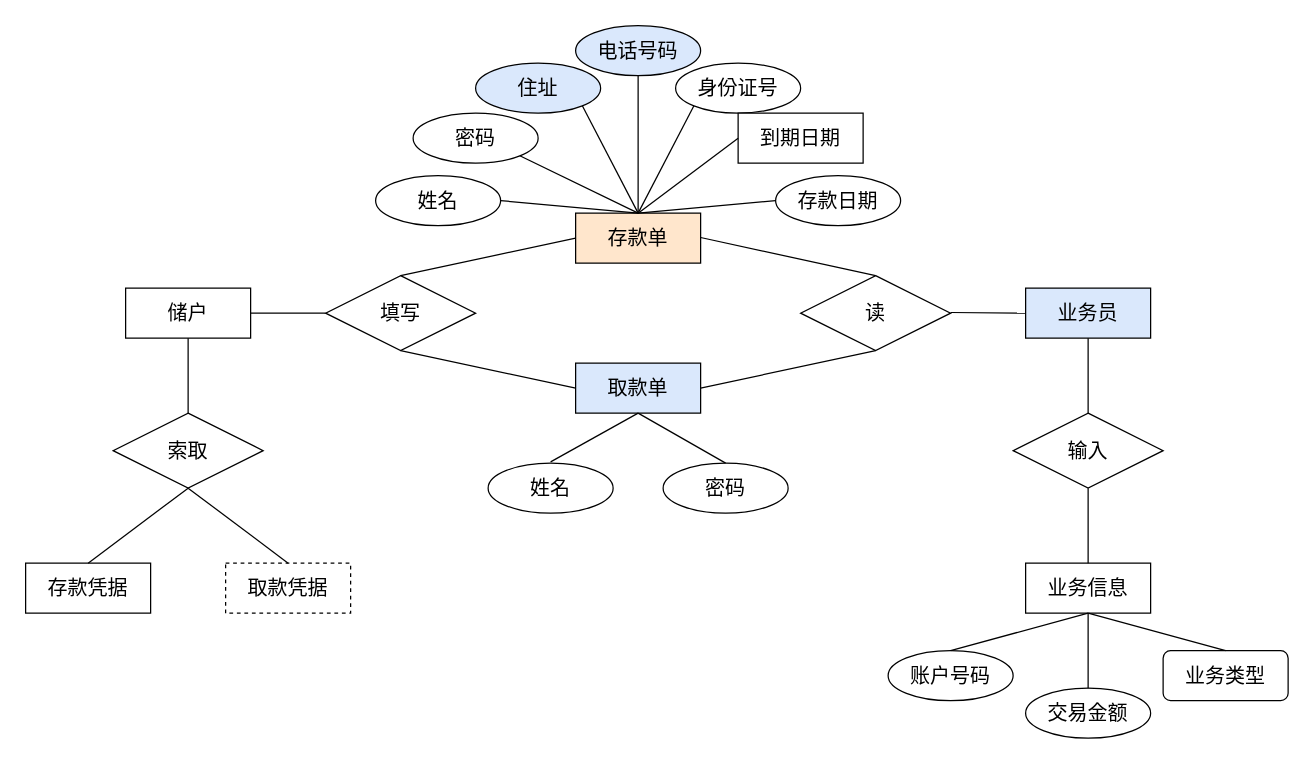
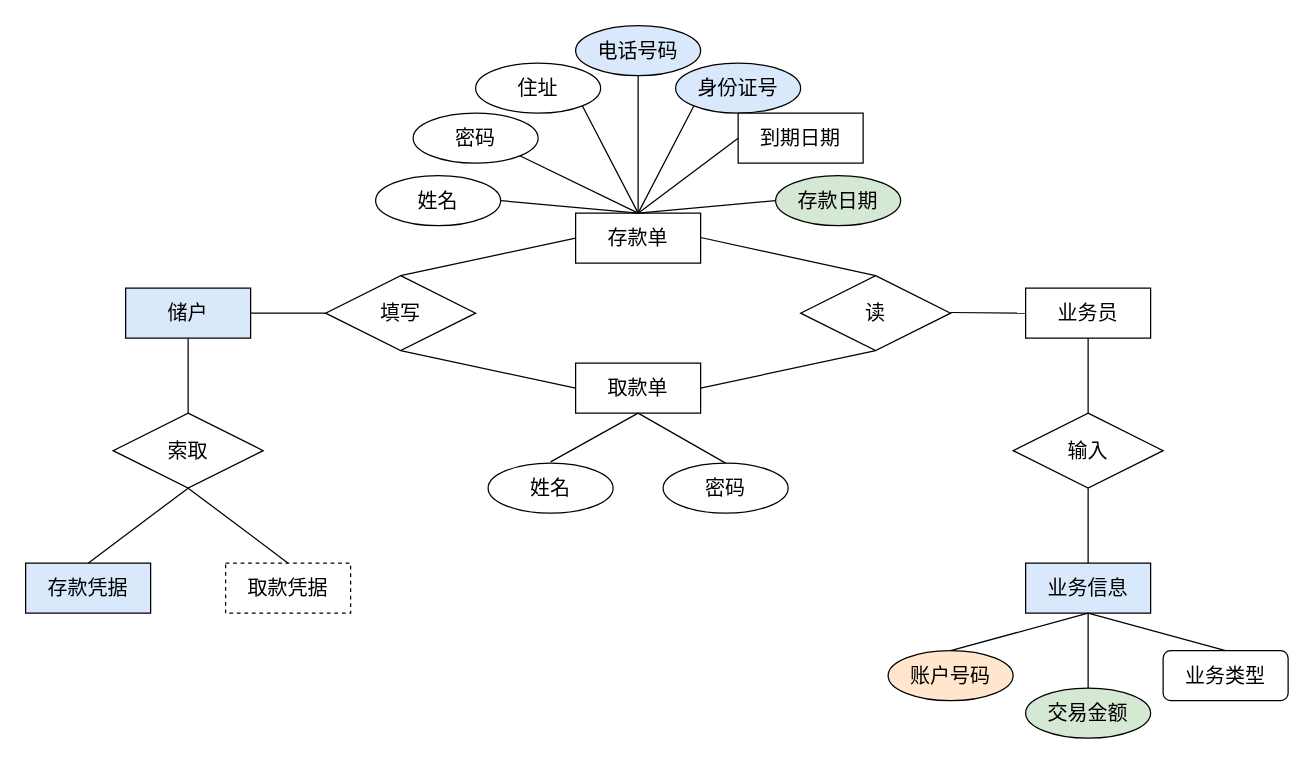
  <mxCell id="0" />
  <mxCell id="1" parent="0" />
- <mxCell id="2" value="储户" style="whiteSpace=wrap;html=1;align=center;fontSize=16;" vertex="1" parent="1"><mxGeometry x="100" y="230" width="100" height="40" as="geometry" /></mxCell>
- <mxCell id="3" value="存款单" style="whiteSpace=wrap;html=1;align=center;fontFamily=Noto Sans SC;fontSource=https%3A%2F%2Ffonts.googleapis.com%2Fcss%3Ffamily%3DNoto%2BSans%2BSC;fontSize=16;fillColor=#ffe6cc;" vertex="1" parent="1"><mxGeometry x="460" y="170" width="100" height="40" as="geometry" /></mxCell>
- <mxCell id="4" value="取款单" style="whiteSpace=wrap;html=1;align=center;fontFamily=Noto Sans SC;fontSource=https%3A%2F%2Ffonts.googleapis.com%2Fcss%3Ffamily%3DNoto%2BSans%2BSC;fontSize=16;fillColor=#dae8fc;" vertex="1" parent="1"><mxGeometry x="460" y="290" width="100" height="40" as="geometry" /></mxCell>
- <mxCell id="5" value="业务员" style="whiteSpace=wrap;html=1;align=center;fontFamily=Noto Sans SC;fontSource=https%3A%2F%2Ffonts.googleapis.com%2Fcss%3Ffamily%3DNoto%2BSans%2BSC;fontSize=16;fillColor=#dae8fc;" vertex="1" parent="1"><mxGeometry x="820" y="230" width="100" height="40" as="geometry" /></mxCell>
+ <mxCell id="2" value="储户" style="whiteSpace=wrap;html=1;align=center;fontSize=16;fillColor=#dae8fc;" vertex="1" parent="1"><mxGeometry x="100" y="230" width="100" height="40" as="geometry" /></mxCell>
+ <mxCell id="3" value="存款单" style="whiteSpace=wrap;html=1;align=center;fontFamily=Noto Sans SC;fontSource=https%3A%2F%2Ffonts.googleapis.com%2Fcss%3Ffamily%3DNoto%2BSans%2BSC;fontSize=16;" vertex="1" parent="1"><mxGeometry x="460" y="170" width="100" height="40" as="geometry" /></mxCell>
+ <mxCell id="4" value="取款单" style="whiteSpace=wrap;html=1;align=center;fontFamily=Noto Sans SC;fontSource=https%3A%2F%2Ffonts.googleapis.com%2Fcss%3Ffamily%3DNoto%2BSans%2BSC;fontSize=16;" vertex="1" parent="1"><mxGeometry x="460" y="290" width="100" height="40" as="geometry" /></mxCell>
+ <mxCell id="5" value="业务员" style="whiteSpace=wrap;html=1;align=center;fontFamily=Noto Sans SC;fontSource=https%3A%2F%2Ffonts.googleapis.com%2Fcss%3Ffamily%3DNoto%2BSans%2BSC;fontSize=16;" vertex="1" parent="1"><mxGeometry x="820" y="230" width="100" height="40" as="geometry" /></mxCell>
  <mxCell id="6" value="填写" style="shape=rhombus;perimeter=rhombusPerimeter;whiteSpace=wrap;html=1;align=center;fontFamily=Noto Sans SC;fontSource=https%3A%2F%2Ffonts.googleapis.com%2Fcss%3Ffamily%3DNoto%2BSans%2BSC;fontSize=16;" vertex="1" parent="1"><mxGeometry x="260" y="220" width="120" height="60" as="geometry" /></mxCell>
  <mxCell id="7" value="" style="endArrow=none;html=1;rounded=0;fontFamily=Noto Sans SC;fontSource=https%3A%2F%2Ffonts.googleapis.com%2Fcss%3Ffamily%3DNoto%2BSans%2BSC;fontSize=16;entryX=0;entryY=0.5;entryDx=0;entryDy=0;" edge="1" parent="1" target="6"><mxGeometry relative="1" as="geometry"><mxPoint x="200" y="250" as="sourcePoint" /><mxPoint x="360" y="250" as="targetPoint" /></mxGeometry></mxCell>
  <mxCell id="8" value="" style="endArrow=none;html=1;rounded=0;fontFamily=Noto Sans SC;fontSource=https%3A%2F%2Ffonts.googleapis.com%2Fcss%3Ffamily%3DNoto%2BSans%2BSC;fontSize=16;entryX=0;entryY=0.5;entryDx=0;entryDy=0;" edge="1" parent="1" target="3"><mxGeometry relative="1" as="geometry"><mxPoint x="320" y="220" as="sourcePoint" /><mxPoint x="480" y="220" as="targetPoint" /></mxGeometry></mxCell>
  <mxCell id="9" value="" style="endArrow=none;html=1;rounded=0;fontFamily=Noto Sans SC;fontSource=https%3A%2F%2Ffonts.googleapis.com%2Fcss%3Ffamily%3DNoto%2BSans%2BSC;fontSize=16;entryX=0;entryY=0.5;entryDx=0;entryDy=0;" edge="1" parent="1" target="4"><mxGeometry relative="1" as="geometry"><mxPoint x="320" y="280" as="sourcePoint" /><mxPoint x="480" y="280" as="targetPoint" /></mxGeometry></mxCell>
  <mxCell id="10" value="读" style="shape=rhombus;perimeter=rhombusPerimeter;whiteSpace=wrap;html=1;align=center;fontFamily=Noto Sans SC;fontSource=https%3A%2F%2Ffonts.googleapis.com%2Fcss%3Ffamily%3DNoto%2BSans%2BSC;fontSize=16;" vertex="1" parent="1"><mxGeometry x="640" y="220" width="120" height="60" as="geometry" /></mxCell>
  <mxCell id="11" value="" style="endArrow=none;html=1;rounded=0;fontFamily=Noto Sans SC;fontSource=https%3A%2F%2Ffonts.googleapis.com%2Fcss%3Ffamily%3DNoto%2BSans%2BSC;fontSize=16;entryX=0.5;entryY=0;entryDx=0;entryDy=0;" edge="1" parent="1" target="10"><mxGeometry relative="1" as="geometry"><mxPoint x="560" y="189.5" as="sourcePoint" /><mxPoint x="720" y="189.5" as="targetPoint" /></mxGeometry></mxCell>
  <mxCell id="12" value="" style="endArrow=none;html=1;rounded=0;fontFamily=Noto Sans SC;fontSource=https%3A%2F%2Ffonts.googleapis.com%2Fcss%3Ffamily%3DNoto%2BSans%2BSC;fontSize=16;entryX=0.5;entryY=1;entryDx=0;entryDy=0;" edge="1" parent="1" target="10"><mxGeometry relative="1" as="geometry"><mxPoint x="560" y="310" as="sourcePoint" /><mxPoint x="720" y="310" as="targetPoint" /></mxGeometry></mxCell>
  <mxCell id="13" value="" style="endArrow=none;html=1;rounded=0;fontFamily=Noto Sans SC;fontSource=https%3A%2F%2Ffonts.googleapis.com%2Fcss%3Ffamily%3DNoto%2BSans%2BSC;fontSize=16;entryX=0;entryY=0.5;entryDx=0;entryDy=0;" edge="1" parent="1" target="5"><mxGeometry relative="1" as="geometry"><mxPoint x="760" y="249.5" as="sourcePoint" /><mxPoint x="920" y="249.5" as="targetPoint" /></mxGeometry></mxCell>
  <mxCell id="14" value="姓名" style="ellipse;whiteSpace=wrap;html=1;align=center;fontFamily=Noto Sans SC;fontSource=https%3A%2F%2Ffonts.googleapis.com%2Fcss%3Ffamily%3DNoto%2BSans%2BSC;fontSize=16;" vertex="1" parent="1"><mxGeometry x="390" y="370" width="100" height="40" as="geometry" /></mxCell>
  <mxCell id="15" value="密码" style="ellipse;whiteSpace=wrap;html=1;align=center;fontFamily=Noto Sans SC;fontSource=https%3A%2F%2Ffonts.googleapis.com%2Fcss%3Ffamily%3DNoto%2BSans%2BSC;fontSize=16;" vertex="1" parent="1"><mxGeometry x="530" y="370" width="100" height="40" as="geometry" /></mxCell>
  <mxCell id="16" value="" style="endArrow=none;html=1;rounded=0;fontFamily=Noto Sans SC;fontSource=https%3A%2F%2Ffonts.googleapis.com%2Fcss%3Ffamily%3DNoto%2BSans%2BSC;fontSize=16;entryX=0.5;entryY=1;entryDx=0;entryDy=0;" edge="1" parent="1" target="4"><mxGeometry relative="1" as="geometry"><mxPoint x="440" y="369" as="sourcePoint" /><mxPoint x="600" y="369" as="targetPoint" /></mxGeometry></mxCell>
  <mxCell id="17" value="" style="endArrow=none;html=1;rounded=0;fontFamily=Noto Sans SC;fontSource=https%3A%2F%2Ffonts.googleapis.com%2Fcss%3Ffamily%3DNoto%2BSans%2BSC;fontSize=16;entryX=0.5;entryY=0;entryDx=0;entryDy=0;" edge="1" parent="1" target="15"><mxGeometry relative="1" as="geometry"><mxPoint x="510" y="330" as="sourcePoint" /><mxPoint x="670" y="330" as="targetPoint" /></mxGeometry></mxCell>
  <mxCell id="18" value="索取" style="shape=rhombus;perimeter=rhombusPerimeter;whiteSpace=wrap;html=1;align=center;fontFamily=Noto Sans SC;fontSource=https%3A%2F%2Ffonts.googleapis.com%2Fcss%3Ffamily%3DNoto%2BSans%2BSC;fontSize=16;" vertex="1" parent="1"><mxGeometry x="90" y="330" width="120" height="60" as="geometry" /></mxCell>
  <mxCell id="19" value="" style="endArrow=none;html=1;rounded=0;fontFamily=Noto Sans SC;fontSource=https%3A%2F%2Ffonts.googleapis.com%2Fcss%3Ffamily%3DNoto%2BSans%2BSC;fontSize=16;entryX=0.5;entryY=0;entryDx=0;entryDy=0;" edge="1" parent="1" target="18"><mxGeometry relative="1" as="geometry"><mxPoint x="150" y="270" as="sourcePoint" /><mxPoint x="310" y="270" as="targetPoint" /></mxGeometry></mxCell>
- <mxCell id="20" value="存款凭据" style="whiteSpace=wrap;html=1;align=center;fontFamily=Noto Sans SC;fontSource=https%3A%2F%2Ffonts.googleapis.com%2Fcss%3Ffamily%3DNoto%2BSans%2BSC;fontSize=16;" vertex="1" parent="1"><mxGeometry x="20" y="450" width="100" height="40" as="geometry" /></mxCell>
+ <mxCell id="20" value="存款凭据" style="whiteSpace=wrap;html=1;align=center;fontFamily=Noto Sans SC;fontSource=https%3A%2F%2Ffonts.googleapis.com%2Fcss%3Ffamily%3DNoto%2BSans%2BSC;fontSize=16;fillColor=#dae8fc;" vertex="1" parent="1"><mxGeometry x="20" y="450" width="100" height="40" as="geometry" /></mxCell>
  <mxCell id="21" value="取款凭据" style="whiteSpace=wrap;html=1;align=center;fontFamily=Noto Sans SC;fontSource=https%3A%2F%2Ffonts.googleapis.com%2Fcss%3Ffamily%3DNoto%2BSans%2BSC;fontSize=16;dashed=1;" vertex="1" parent="1"><mxGeometry x="180" y="450" width="100" height="40" as="geometry" /></mxCell>
  <mxCell id="22" value="" style="endArrow=none;html=1;rounded=0;fontFamily=Noto Sans SC;fontSource=https%3A%2F%2Ffonts.googleapis.com%2Fcss%3Ffamily%3DNoto%2BSans%2BSC;fontSize=16;entryX=0.5;entryY=1;entryDx=0;entryDy=0;" edge="1" parent="1" target="18"><mxGeometry relative="1" as="geometry"><mxPoint x="70" y="450" as="sourcePoint" /><mxPoint x="230" y="450" as="targetPoint" /></mxGeometry></mxCell>
  <mxCell id="23" value="" style="endArrow=none;html=1;rounded=0;fontFamily=Noto Sans SC;fontSource=https%3A%2F%2Ffonts.googleapis.com%2Fcss%3Ffamily%3DNoto%2BSans%2BSC;fontSize=16;entryX=0.5;entryY=0;entryDx=0;entryDy=0;" edge="1" parent="1" target="21"><mxGeometry relative="1" as="geometry"><mxPoint x="150" y="390" as="sourcePoint" /><mxPoint x="310" y="390" as="targetPoint" /></mxGeometry></mxCell>
  <mxCell id="24" value="密码" style="ellipse;whiteSpace=wrap;html=1;align=center;fontFamily=Noto Sans SC;fontSource=https%3A%2F%2Ffonts.googleapis.com%2Fcss%3Ffamily%3DNoto%2BSans%2BSC;fontSize=16;" vertex="1" parent="1"><mxGeometry x="330" y="90" width="100" height="40" as="geometry" /></mxCell>
  <mxCell id="25" value="姓名" style="ellipse;whiteSpace=wrap;html=1;align=center;fontFamily=Noto Sans SC;fontSource=https%3A%2F%2Ffonts.googleapis.com%2Fcss%3Ffamily%3DNoto%2BSans%2BSC;fontSize=16;" vertex="1" parent="1"><mxGeometry x="300" y="140" width="100" height="40" as="geometry" /></mxCell>
- <mxCell id="26" value="住址" style="ellipse;whiteSpace=wrap;html=1;align=center;fontFamily=Noto Sans SC;fontSource=https%3A%2F%2Ffonts.googleapis.com%2Fcss%3Ffamily%3DNoto%2BSans%2BSC;fontSize=16;fillColor=#dae8fc;" vertex="1" parent="1"><mxGeometry x="380" y="50" width="100" height="40" as="geometry" /></mxCell>
+ <mxCell id="26" value="住址" style="ellipse;whiteSpace=wrap;html=1;align=center;fontFamily=Noto Sans SC;fontSource=https%3A%2F%2Ffonts.googleapis.com%2Fcss%3Ffamily%3DNoto%2BSans%2BSC;fontSize=16;" vertex="1" parent="1"><mxGeometry x="380" y="50" width="100" height="40" as="geometry" /></mxCell>
  <mxCell id="27" value="电话号码" style="ellipse;whiteSpace=wrap;html=1;align=center;fontFamily=Noto Sans SC;fontSource=https%3A%2F%2Ffonts.googleapis.com%2Fcss%3Ffamily%3DNoto%2BSans%2BSC;fontSize=16;fillColor=#dae8fc;" vertex="1" parent="1"><mxGeometry x="460" y="20" width="100" height="40" as="geometry" /></mxCell>
- <mxCell id="28" value="身份证号" style="ellipse;whiteSpace=wrap;html=1;align=center;fontFamily=Noto Sans SC;fontSource=https%3A%2F%2Ffonts.googleapis.com%2Fcss%3Ffamily%3DNoto%2BSans%2BSC;fontSize=16;" vertex="1" parent="1"><mxGeometry x="540" y="50" width="100" height="40" as="geometry" /></mxCell>
+ <mxCell id="28" value="身份证号" style="ellipse;whiteSpace=wrap;html=1;align=center;fontFamily=Noto Sans SC;fontSource=https%3A%2F%2Ffonts.googleapis.com%2Fcss%3Ffamily%3DNoto%2BSans%2BSC;fontSize=16;fillColor=#dae8fc;" vertex="1" parent="1"><mxGeometry x="540" y="50" width="100" height="40" as="geometry" /></mxCell>
  <mxCell id="29" value="到期日期" style="whiteSpace=wrap;html=1;align=center;fontFamily=Noto Sans SC;fontSource=https%3A%2F%2Ffonts.googleapis.com%2Fcss%3Ffamily%3DNoto%2BSans%2BSC;fontSize=16;rounded=0;" vertex="1" parent="1"><mxGeometry x="590" y="90" width="100" height="40" as="geometry" /></mxCell>
- <mxCell id="30" value="存款日期" style="ellipse;whiteSpace=wrap;html=1;align=center;fontFamily=Noto Sans SC;fontSource=https%3A%2F%2Ffonts.googleapis.com%2Fcss%3Ffamily%3DNoto%2BSans%2BSC;fontSize=16;" vertex="1" parent="1"><mxGeometry x="620" y="140" width="100" height="40" as="geometry" /></mxCell>
+ <mxCell id="30" value="存款日期" style="ellipse;whiteSpace=wrap;html=1;align=center;fontFamily=Noto Sans SC;fontSource=https%3A%2F%2Ffonts.googleapis.com%2Fcss%3Ffamily%3DNoto%2BSans%2BSC;fontSize=16;fillColor=#d5e8d4;" vertex="1" parent="1"><mxGeometry x="620" y="140" width="100" height="40" as="geometry" /></mxCell>
  <mxCell id="31" value="" style="endArrow=none;html=1;rounded=0;fontFamily=Noto Sans SC;fontSource=https%3A%2F%2Ffonts.googleapis.com%2Fcss%3Ffamily%3DNoto%2BSans%2BSC;fontSize=16;entryX=0.5;entryY=0;entryDx=0;entryDy=0;" edge="1" parent="1" target="3"><mxGeometry relative="1" as="geometry"><mxPoint x="400" y="160" as="sourcePoint" /><mxPoint x="560" y="160" as="targetPoint" /></mxGeometry></mxCell>
  <mxCell id="32" value="" style="endArrow=none;html=1;rounded=0;fontFamily=Noto Sans SC;fontSource=https%3A%2F%2Ffonts.googleapis.com%2Fcss%3Ffamily%3DNoto%2BSans%2BSC;fontSize=16;" edge="1" parent="1"><mxGeometry relative="1" as="geometry"><mxPoint x="510" y="170" as="sourcePoint" /><mxPoint x="620" y="160" as="targetPoint" /></mxGeometry></mxCell>
  <mxCell id="33" value="" style="endArrow=none;html=1;rounded=0;fontFamily=Noto Sans SC;fontSource=https%3A%2F%2Ffonts.googleapis.com%2Fcss%3Ffamily%3DNoto%2BSans%2BSC;fontSize=16;entryX=0;entryY=0.5;entryDx=0;entryDy=0;" edge="1" parent="1" target="29"><mxGeometry relative="1" as="geometry"><mxPoint x="510" y="170" as="sourcePoint" /><mxPoint x="670" y="170" as="targetPoint" /></mxGeometry></mxCell>
  <mxCell id="34" value="" style="endArrow=none;html=1;rounded=0;fontFamily=Noto Sans SC;fontSource=https%3A%2F%2Ffonts.googleapis.com%2Fcss%3Ffamily%3DNoto%2BSans%2BSC;fontSize=16;entryX=0;entryY=1;entryDx=0;entryDy=0;" edge="1" parent="1" target="28"><mxGeometry relative="1" as="geometry"><mxPoint x="510" y="170" as="sourcePoint" /><mxPoint x="670" y="170" as="targetPoint" /></mxGeometry></mxCell>
  <mxCell id="35" value="" style="endArrow=none;html=1;rounded=0;fontFamily=Noto Sans SC;fontSource=https%3A%2F%2Ffonts.googleapis.com%2Fcss%3Ffamily%3DNoto%2BSans%2BSC;fontSize=16;entryX=0.5;entryY=1;entryDx=0;entryDy=0;" edge="1" parent="1" target="27"><mxGeometry relative="1" as="geometry"><mxPoint x="510" y="170" as="sourcePoint" /><mxPoint x="670" y="170" as="targetPoint" /></mxGeometry></mxCell>
  <mxCell id="36" value="" style="endArrow=none;html=1;rounded=0;fontFamily=Noto Sans SC;fontSource=https%3A%2F%2Ffonts.googleapis.com%2Fcss%3Ffamily%3DNoto%2BSans%2BSC;fontSize=16;entryX=1;entryY=1;entryDx=0;entryDy=0;" edge="1" parent="1" target="24"><mxGeometry relative="1" as="geometry"><mxPoint x="510" y="170" as="sourcePoint" /><mxPoint x="670" y="170" as="targetPoint" /></mxGeometry></mxCell>
  <mxCell id="37" value="" style="endArrow=none;html=1;rounded=0;fontFamily=Noto Sans SC;fontSource=https%3A%2F%2Ffonts.googleapis.com%2Fcss%3Ffamily%3DNoto%2BSans%2BSC;fontSize=16;entryX=1;entryY=1;entryDx=0;entryDy=0;" edge="1" parent="1" target="26"><mxGeometry relative="1" as="geometry"><mxPoint x="510" y="170" as="sourcePoint" /><mxPoint x="670" y="170" as="targetPoint" /></mxGeometry></mxCell>
  <mxCell id="38" value="输入" style="shape=rhombus;perimeter=rhombusPerimeter;whiteSpace=wrap;html=1;align=center;fontFamily=Noto Sans SC;fontSource=https%3A%2F%2Ffonts.googleapis.com%2Fcss%3Ffamily%3DNoto%2BSans%2BSC;fontSize=16;" vertex="1" parent="1"><mxGeometry x="810" y="330" width="120" height="60" as="geometry" /></mxCell>
- <mxCell id="39" value="业务信息" style="whiteSpace=wrap;html=1;align=center;fontFamily=Noto Sans SC;fontSource=https%3A%2F%2Ffonts.googleapis.com%2Fcss%3Ffamily%3DNoto%2BSans%2BSC;fontSize=16;" vertex="1" parent="1"><mxGeometry x="820" y="450" width="100" height="40" as="geometry" /></mxCell>
+ <mxCell id="39" value="业务信息" style="whiteSpace=wrap;html=1;align=center;fontFamily=Noto Sans SC;fontSource=https%3A%2F%2Ffonts.googleapis.com%2Fcss%3Ffamily%3DNoto%2BSans%2BSC;fontSize=16;fillColor=#dae8fc;" vertex="1" parent="1"><mxGeometry x="820" y="450" width="100" height="40" as="geometry" /></mxCell>
  <mxCell id="40" value="" style="endArrow=none;html=1;rounded=0;fontFamily=Noto Sans SC;fontSource=https%3A%2F%2Ffonts.googleapis.com%2Fcss%3Ffamily%3DNoto%2BSans%2BSC;fontSize=16;entryX=0.5;entryY=0;entryDx=0;entryDy=0;" edge="1" parent="1" target="38"><mxGeometry relative="1" as="geometry"><mxPoint x="870" y="270" as="sourcePoint" /><mxPoint x="1030" y="270" as="targetPoint" /></mxGeometry></mxCell>
  <mxCell id="41" value="" style="endArrow=none;html=1;rounded=0;fontFamily=Noto Sans SC;fontSource=https%3A%2F%2Ffonts.googleapis.com%2Fcss%3Ffamily%3DNoto%2BSans%2BSC;fontSize=16;entryX=0.5;entryY=0;entryDx=0;entryDy=0;" edge="1" parent="1" target="39"><mxGeometry relative="1" as="geometry"><mxPoint x="870" y="390" as="sourcePoint" /><mxPoint x="1030" y="390" as="targetPoint" /></mxGeometry></mxCell>
- <mxCell id="42" value="账户号码" style="ellipse;whiteSpace=wrap;html=1;align=center;fontFamily=Noto Sans SC;fontSource=https%3A%2F%2Ffonts.googleapis.com%2Fcss%3Ffamily%3DNoto%2BSans%2BSC;fontSize=16;" vertex="1" parent="1"><mxGeometry x="710" y="520" width="100" height="40" as="geometry" /></mxCell>
+ <mxCell id="42" value="账户号码" style="ellipse;whiteSpace=wrap;html=1;align=center;fontFamily=Noto Sans SC;fontSource=https%3A%2F%2Ffonts.googleapis.com%2Fcss%3Ffamily%3DNoto%2BSans%2BSC;fontSize=16;fillColor=#ffe6cc;" vertex="1" parent="1"><mxGeometry x="710" y="520" width="100" height="40" as="geometry" /></mxCell>
  <mxCell id="43" value="业务类型" style="whiteSpace=wrap;html=1;align=center;fontFamily=Noto Sans SC;fontSource=https%3A%2F%2Ffonts.googleapis.com%2Fcss%3Ffamily%3DNoto%2BSans%2BSC;fontSize=16;rounded=1;" vertex="1" parent="1"><mxGeometry x="930" y="520" width="100" height="40" as="geometry" /></mxCell>
- <mxCell id="44" value="交易金额" style="ellipse;whiteSpace=wrap;html=1;align=center;fontFamily=Noto Sans SC;fontSource=https%3A%2F%2Ffonts.googleapis.com%2Fcss%3Ffamily%3DNoto%2BSans%2BSC;fontSize=16;" vertex="1" parent="1"><mxGeometry x="820" y="550" width="100" height="40" as="geometry" /></mxCell>
+ <mxCell id="44" value="交易金额" style="ellipse;whiteSpace=wrap;html=1;align=center;fontFamily=Noto Sans SC;fontSource=https%3A%2F%2Ffonts.googleapis.com%2Fcss%3Ffamily%3DNoto%2BSans%2BSC;fontSize=16;fillColor=#d5e8d4;" vertex="1" parent="1"><mxGeometry x="820" y="550" width="100" height="40" as="geometry" /></mxCell>
  <mxCell id="45" value="" style="endArrow=none;html=1;rounded=0;fontFamily=Noto Sans SC;fontSource=https%3A%2F%2Ffonts.googleapis.com%2Fcss%3Ffamily%3DNoto%2BSans%2BSC;fontSize=16;entryX=0.5;entryY=1;entryDx=0;entryDy=0;" edge="1" parent="1" target="39"><mxGeometry relative="1" as="geometry"><mxPoint x="760" y="520" as="sourcePoint" /><mxPoint x="920" y="520" as="targetPoint" /></mxGeometry></mxCell>
  <mxCell id="46" value="" style="endArrow=none;html=1;rounded=0;fontFamily=Noto Sans SC;fontSource=https%3A%2F%2Ffonts.googleapis.com%2Fcss%3Ffamily%3DNoto%2BSans%2BSC;fontSize=16;" edge="1" parent="1"><mxGeometry relative="1" as="geometry"><mxPoint x="870" y="550" as="sourcePoint" /><mxPoint x="870" y="490" as="targetPoint" /></mxGeometry></mxCell>
  <mxCell id="47" value="" style="endArrow=none;html=1;rounded=0;fontFamily=Noto Sans SC;fontSource=https%3A%2F%2Ffonts.googleapis.com%2Fcss%3Ffamily%3DNoto%2BSans%2BSC;fontSize=16;entryX=0.5;entryY=0;entryDx=0;entryDy=0;" edge="1" parent="1" target="43"><mxGeometry relative="1" as="geometry"><mxPoint x="870" y="490" as="sourcePoint" /><mxPoint x="1030" y="490" as="targetPoint" /></mxGeometry></mxCell>
